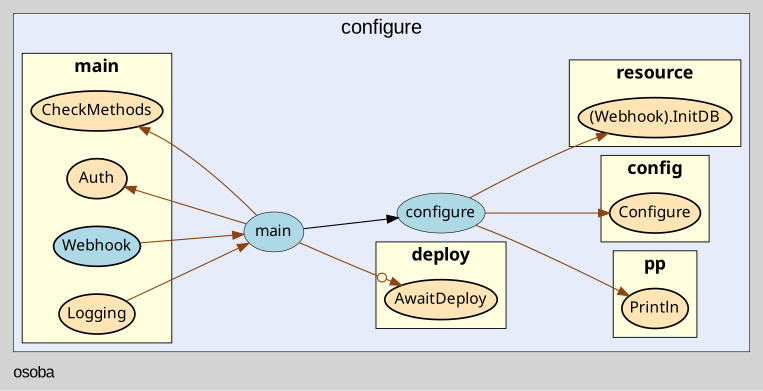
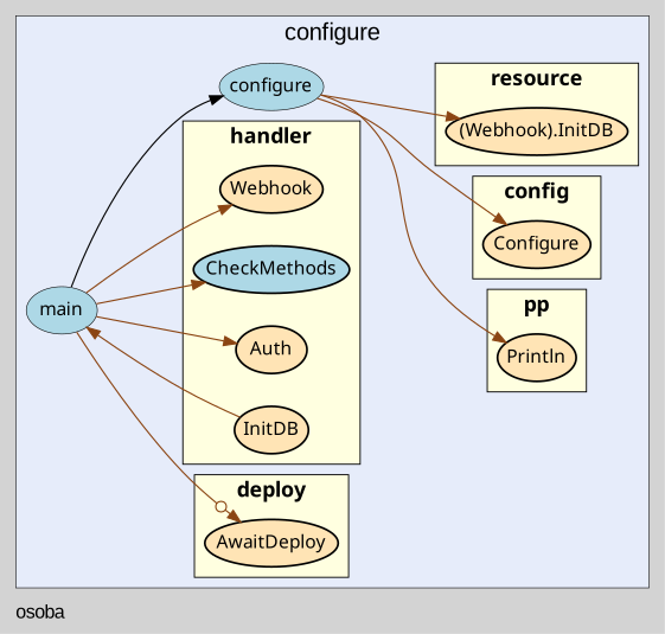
  digraph {
    bgcolor=lightgray
    fontname=Arial
    fontsize=14
    label=osoba
    labeljust=l
    nodesep=0.35
    penwidth=0.5
    rankdir=LR
    style=solid
    node [fillcolor=moccasin fontname=Verdana margin="0.05,0.0" penwidth=1.5 shape=ellipse style=filled]
    edge [color=saddlebrown minlen=2]
    n1 [label=Println]
    n2 [label=Configure]
    n3 [label=AwaitDeploy]
    n4 [label=Auth]
-   n5 [label=CheckMethods]
-   n6 [label=Logging]
-   n7 [fillcolor=lightblue label=Webhook]
+   n5 [fillcolor=lightblue label=CheckMethods]
+   n6 [label=InitDB]
+   n7 [label=Webhook]
    n8 [label="(Webhook).InitDB"]
    n9 [fillcolor=lightblue label=configure penwidth=0.5]
    n10 [fillcolor=lightblue label=main penwidth=0.5]
    subgraph cluster_1 {
      bgcolor="#e6ecfa"
      fontsize=18
      label=configure
      labeljust=c
      labelloc=t
      n9
      n10
      subgraph cluster_2 {
        bgcolor="#e6ecfa"
        fillcolor=lightyellow
        fontname="Tahoma bold"
        fontsize=16
        label=pp
        labeljust=c
        labelloc=t
        penwidth=0.8
        rank=sink
        style=filled
        n1
      }
      subgraph cluster_3 {
        bgcolor="#e6ecfa"
        fillcolor=lightyellow
        fontname="Tahoma bold"
        fontsize=16
        label=config
        labeljust=c
        labelloc=t
        penwidth=0.8
        rank=sink
        style=filled
        n2
      }
      subgraph cluster_4 {
        bgcolor="#e6ecfa"
        fillcolor=lightyellow
        fontname="Tahoma bold"
        fontsize=16
        label=deploy
        labeljust=c
        labelloc=t
        penwidth=0.8
        rank=sink
        style=filled
        n3
      }
      subgraph cluster_5 {
        bgcolor="#e6ecfa"
        fillcolor=lightyellow
        fontname="Tahoma bold"
        fontsize=16
-       label=main
+       label=handler
        labeljust=c
        labelloc=t
        penwidth=0.8
        rank=sink
        style=filled
        n4
        n5
        n6
        n7
      }
      subgraph cluster_6 {
        bgcolor="#e6ecfa"
        fillcolor=lightyellow
        fontname="Tahoma bold"
        fontsize=16
        label=resource
        labeljust=c
        labelloc=t
        penwidth=0.8
        rank=sink
        style=filled
        n8
      }
    }
    n6 -> n10
    n9 -> n1
    n9 -> n2
    n9 -> n8
    n10 -> n3 [arrowhead=normalnoneodot]
    n10 -> n4
    n10 -> n5
-   n7 -> n10
+   n10 -> n7
    n10 -> n9 [color=""]
  }
